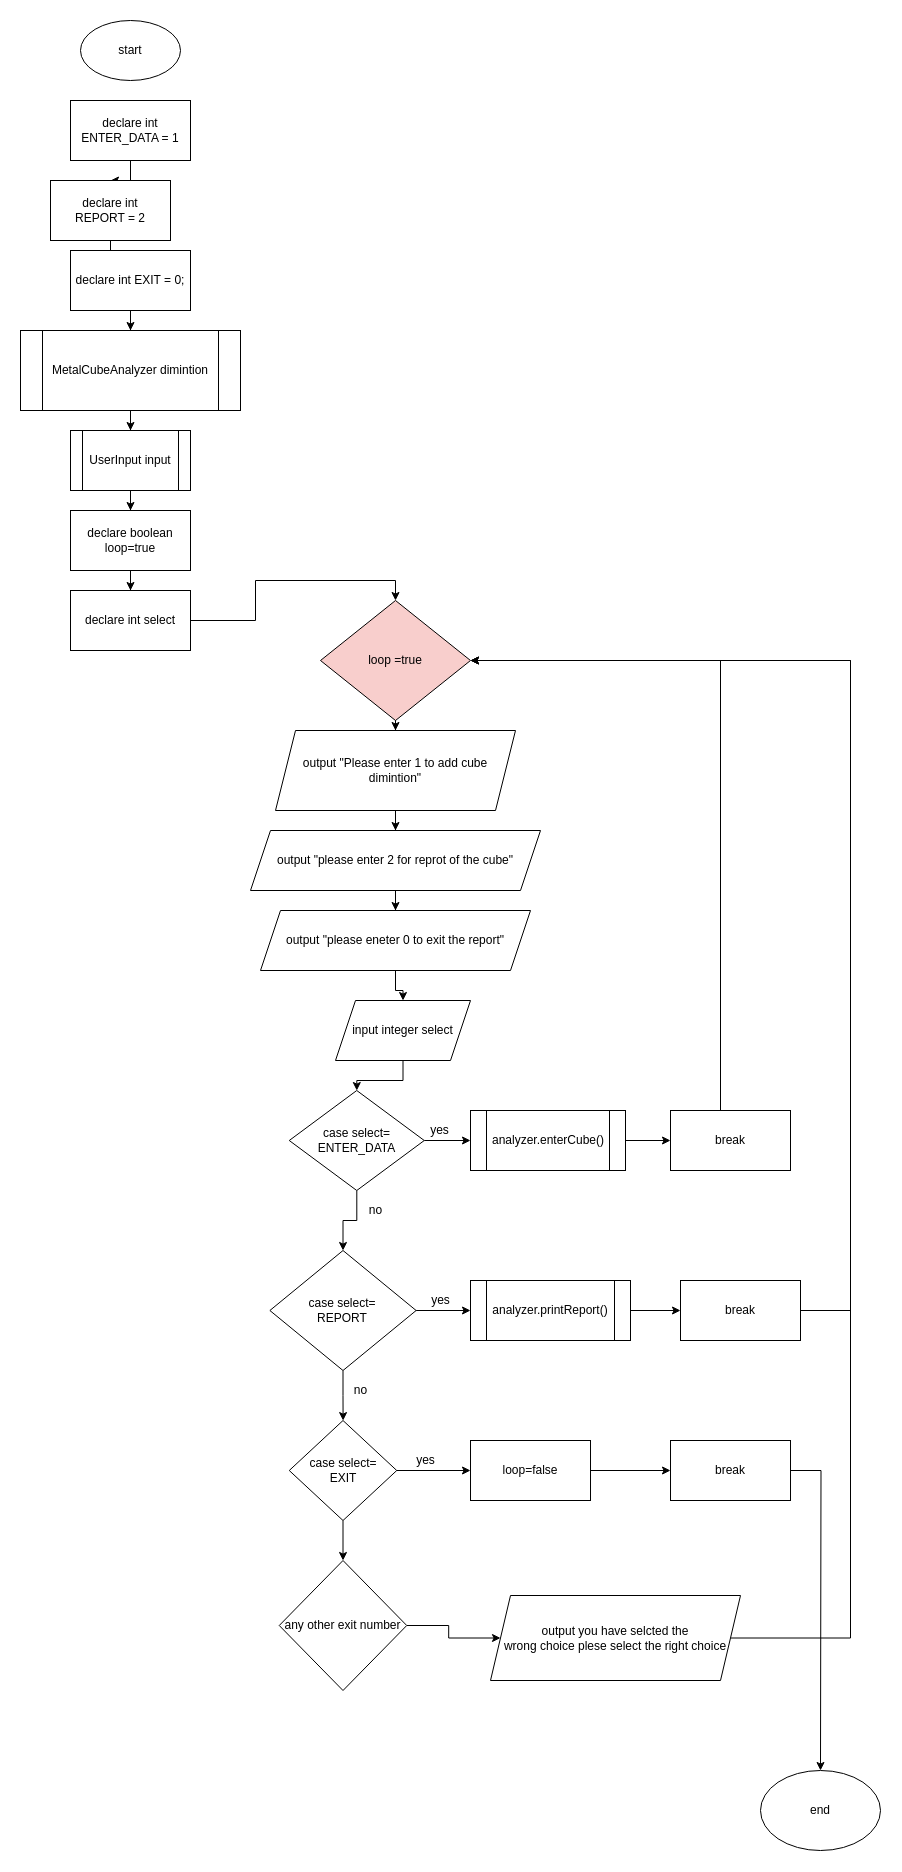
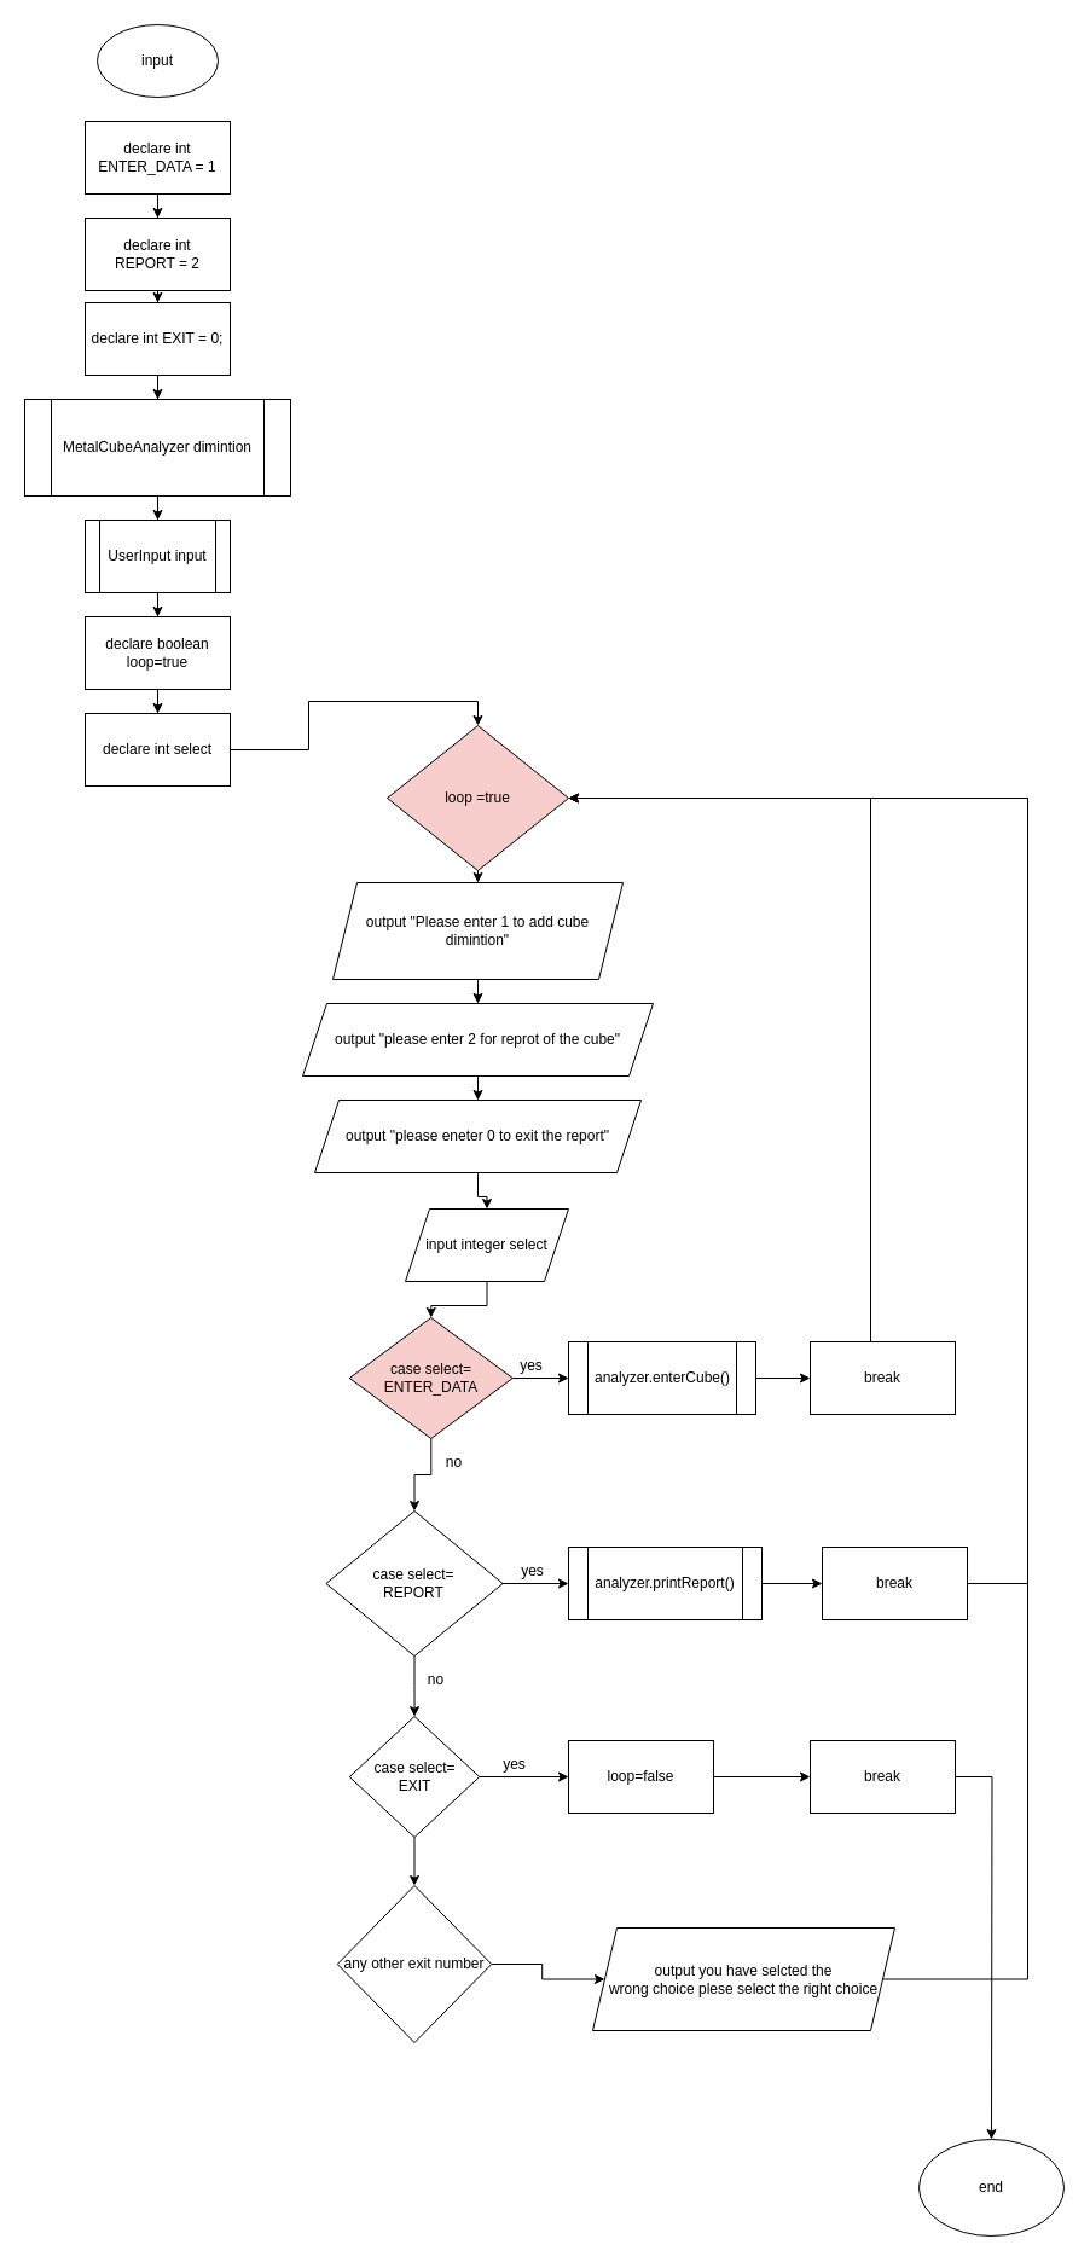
  <mxCell id="0" />
  <mxCell id="1" parent="0" />
- <mxCell id="2" value="start" style="ellipse;whiteSpace=wrap;html=1;" vertex="1" parent="1"><mxGeometry x="80" y="20" width="100" height="60" as="geometry" /></mxCell>
+ <mxCell id="2" value="input" style="ellipse;whiteSpace=wrap;html=1;" vertex="1" parent="1"><mxGeometry x="80" y="20" width="100" height="60" as="geometry" /></mxCell>
  <mxCell id="3" value="" style="edgeStyle=orthogonalEdgeStyle;rounded=0;orthogonalLoop=1;jettySize=auto;html=1;" edge="1" parent="1" source="4" target="6"><mxGeometry relative="1" as="geometry" /></mxCell>
  <mxCell id="4" value="declare&amp;nbsp;int ENTER_DATA = 1" style="whiteSpace=wrap;html=1;" vertex="1" parent="1"><mxGeometry x="70" y="100" width="120" height="60" as="geometry" /></mxCell>
  <mxCell id="5" value="" style="edgeStyle=orthogonalEdgeStyle;rounded=0;orthogonalLoop=1;jettySize=auto;html=1;" edge="1" parent="1" source="6" target="8"><mxGeometry relative="1" as="geometry" /></mxCell>
- <mxCell id="6" value="declare int &lt;br&gt;REPORT = 2" style="whiteSpace=wrap;html=1;" vertex="1" parent="1"><mxGeometry x="50" y="180" width="120" height="60" as="geometry" /></mxCell>
+ <mxCell id="6" value="declare int &lt;br&gt;REPORT = 2" style="whiteSpace=wrap;html=1;" vertex="1" parent="1"><mxGeometry x="70" y="180" width="120" height="60" as="geometry" /></mxCell>
  <mxCell id="7" value="" style="edgeStyle=orthogonalEdgeStyle;rounded=0;orthogonalLoop=1;jettySize=auto;html=1;" edge="1" parent="1" source="8" target="10"><mxGeometry relative="1" as="geometry" /></mxCell>
  <mxCell id="8" value="declare&amp;nbsp;int EXIT = 0;" style="whiteSpace=wrap;html=1;" vertex="1" parent="1"><mxGeometry x="70" y="250" width="120" height="60" as="geometry" /></mxCell>
  <mxCell id="9" value="" style="edgeStyle=orthogonalEdgeStyle;rounded=0;orthogonalLoop=1;jettySize=auto;html=1;" edge="1" parent="1" source="10" target="12"><mxGeometry relative="1" as="geometry" /></mxCell>
  <mxCell id="10" value="MetalCubeAnalyzer&amp;nbsp;dimintion" style="shape=process;whiteSpace=wrap;html=1;backgroundOutline=1;" vertex="1" parent="1"><mxGeometry x="20" y="330" width="220" height="80" as="geometry" /></mxCell>
  <mxCell id="11" value="" style="edgeStyle=orthogonalEdgeStyle;rounded=0;orthogonalLoop=1;jettySize=auto;html=1;" edge="1" parent="1" source="12" target="14"><mxGeometry relative="1" as="geometry" /></mxCell>
  <mxCell id="12" value="UserInput input" style="shape=process;whiteSpace=wrap;html=1;backgroundOutline=1;" vertex="1" parent="1"><mxGeometry x="70" y="430" width="120" height="60" as="geometry" /></mxCell>
  <mxCell id="13" value="" style="edgeStyle=orthogonalEdgeStyle;rounded=0;orthogonalLoop=1;jettySize=auto;html=1;" edge="1" parent="1" source="14" target="24"><mxGeometry relative="1" as="geometry" /></mxCell>
  <mxCell id="14" value="declare&amp;nbsp;boolean loop=true" style="whiteSpace=wrap;html=1;" vertex="1" parent="1"><mxGeometry x="70" y="510" width="120" height="60" as="geometry" /></mxCell>
  <mxCell id="15" value="" style="edgeStyle=orthogonalEdgeStyle;rounded=0;orthogonalLoop=1;jettySize=auto;html=1;" edge="1" parent="1" source="16" target="18"><mxGeometry relative="1" as="geometry" /></mxCell>
  <mxCell id="16" value="loop =true" style="rhombus;whiteSpace=wrap;html=1;fillColor=#f8cecc;" vertex="1" parent="1"><mxGeometry x="320" y="600" width="150" height="120" as="geometry" /></mxCell>
  <mxCell id="17" value="" style="edgeStyle=orthogonalEdgeStyle;rounded=0;orthogonalLoop=1;jettySize=auto;html=1;" edge="1" parent="1" source="18" target="20"><mxGeometry relative="1" as="geometry" /></mxCell>
  <mxCell id="18" value="output &quot;Please enter 1 to add cube dimintion&quot;" style="shape=parallelogram;perimeter=parallelogramPerimeter;whiteSpace=wrap;html=1;fixedSize=1;" vertex="1" parent="1"><mxGeometry x="275" y="730" width="240" height="80" as="geometry" /></mxCell>
  <mxCell id="19" value="" style="edgeStyle=orthogonalEdgeStyle;rounded=0;orthogonalLoop=1;jettySize=auto;html=1;" edge="1" parent="1" source="20" target="22"><mxGeometry relative="1" as="geometry" /></mxCell>
  <mxCell id="20" value="output &quot;please enter 2 for reprot of the cube&quot;" style="shape=parallelogram;perimeter=parallelogramPerimeter;whiteSpace=wrap;html=1;fixedSize=1;" vertex="1" parent="1"><mxGeometry x="250" y="830" width="290" height="60" as="geometry" /></mxCell>
  <mxCell id="21" value="" style="edgeStyle=orthogonalEdgeStyle;rounded=0;orthogonalLoop=1;jettySize=auto;html=1;" edge="1" parent="1" source="22" target="26"><mxGeometry relative="1" as="geometry" /></mxCell>
  <mxCell id="22" value="output &quot;please eneter 0 to exit the report&quot;" style="shape=parallelogram;perimeter=parallelogramPerimeter;whiteSpace=wrap;html=1;fixedSize=1;" vertex="1" parent="1"><mxGeometry x="260" y="910" width="270" height="60" as="geometry" /></mxCell>
  <mxCell id="23" style="edgeStyle=orthogonalEdgeStyle;rounded=0;orthogonalLoop=1;jettySize=auto;html=1;entryX=0.5;entryY=0;entryDx=0;entryDy=0;" edge="1" parent="1" source="24" target="16"><mxGeometry relative="1" as="geometry"><mxPoint x="385" y="670" as="targetPoint" /></mxGeometry></mxCell>
  <mxCell id="24" value="declare&amp;nbsp;int select" style="whiteSpace=wrap;html=1;" vertex="1" parent="1"><mxGeometry x="70" y="590" width="120" height="60" as="geometry" /></mxCell>
  <mxCell id="25" value="" style="edgeStyle=orthogonalEdgeStyle;rounded=0;orthogonalLoop=1;jettySize=auto;html=1;" edge="1" parent="1" source="26" target="29"><mxGeometry relative="1" as="geometry" /></mxCell>
  <mxCell id="26" value="input integer select" style="shape=parallelogram;perimeter=parallelogramPerimeter;whiteSpace=wrap;html=1;fixedSize=1;" vertex="1" parent="1"><mxGeometry x="335" y="1000" width="135" height="60" as="geometry" /></mxCell>
  <mxCell id="27" value="" style="edgeStyle=orthogonalEdgeStyle;rounded=0;orthogonalLoop=1;jettySize=auto;html=1;" edge="1" parent="1" source="29" target="36"><mxGeometry relative="1" as="geometry" /></mxCell>
  <mxCell id="28" value="" style="edgeStyle=orthogonalEdgeStyle;rounded=0;orthogonalLoop=1;jettySize=auto;html=1;" edge="1" parent="1" source="29" target="31"><mxGeometry relative="1" as="geometry" /></mxCell>
- <mxCell id="29" value="case select=&lt;br&gt;ENTER_DATA" style="rhombus;whiteSpace=wrap;html=1;" vertex="1" parent="1"><mxGeometry x="288.76" y="1090" width="135" height="100" as="geometry" /></mxCell>
+ <mxCell id="29" value="case select=&lt;br&gt;ENTER_DATA" style="rhombus;whiteSpace=wrap;html=1;fillColor=#f8cecc;" vertex="1" parent="1"><mxGeometry x="288.76" y="1090" width="135" height="100" as="geometry" /></mxCell>
  <mxCell id="30" value="" style="edgeStyle=orthogonalEdgeStyle;rounded=0;orthogonalLoop=1;jettySize=auto;html=1;" edge="1" parent="1" source="31" target="33"><mxGeometry relative="1" as="geometry" /></mxCell>
  <mxCell id="31" value="analyzer.enterCube()" style="shape=process;whiteSpace=wrap;html=1;backgroundOutline=1;" vertex="1" parent="1"><mxGeometry x="470" y="1110" width="155" height="60" as="geometry" /></mxCell>
  <mxCell id="32" style="edgeStyle=orthogonalEdgeStyle;rounded=0;orthogonalLoop=1;jettySize=auto;html=1;entryX=1;entryY=0.5;entryDx=0;entryDy=0;" edge="1" parent="1" source="33" target="16"><mxGeometry relative="1" as="geometry"><Array as="points"><mxPoint x="720" y="660" /></Array></mxGeometry></mxCell>
  <mxCell id="33" value="break" style="whiteSpace=wrap;html=1;" vertex="1" parent="1"><mxGeometry x="670" y="1110" width="120" height="60" as="geometry" /></mxCell>
  <mxCell id="34" value="" style="edgeStyle=orthogonalEdgeStyle;rounded=0;orthogonalLoop=1;jettySize=auto;html=1;" edge="1" parent="1" source="36" target="39"><mxGeometry relative="1" as="geometry" /></mxCell>
  <mxCell id="35" value="" style="edgeStyle=orthogonalEdgeStyle;rounded=0;orthogonalLoop=1;jettySize=auto;html=1;" edge="1" parent="1" source="36" target="46"><mxGeometry relative="1" as="geometry" /></mxCell>
  <mxCell id="36" value="case select=&lt;br&gt;REPORT" style="rhombus;whiteSpace=wrap;html=1;" vertex="1" parent="1"><mxGeometry x="269.38" y="1250" width="146.25" height="120" as="geometry" /></mxCell>
  <mxCell id="37" value="no" style="text;html=1;align=center;verticalAlign=middle;resizable=0;points=[];autosize=1;" vertex="1" parent="1"><mxGeometry x="360" y="1200" width="30" height="20" as="geometry" /></mxCell>
  <mxCell id="38" value="" style="edgeStyle=orthogonalEdgeStyle;rounded=0;orthogonalLoop=1;jettySize=auto;html=1;" edge="1" parent="1" source="39" target="43"><mxGeometry relative="1" as="geometry" /></mxCell>
  <mxCell id="39" value="analyzer.printReport()" style="shape=process;whiteSpace=wrap;html=1;backgroundOutline=1;" vertex="1" parent="1"><mxGeometry x="470" y="1280" width="160" height="60" as="geometry" /></mxCell>
  <mxCell id="40" value="yes" style="text;html=1;align=center;verticalAlign=middle;resizable=0;points=[];autosize=1;" vertex="1" parent="1"><mxGeometry x="425" y="1290" width="30" height="20" as="geometry" /></mxCell>
  <mxCell id="41" value="yes" style="text;html=1;align=center;verticalAlign=middle;resizable=0;points=[];autosize=1;" vertex="1" parent="1"><mxGeometry x="423.76" y="1120" width="30" height="20" as="geometry" /></mxCell>
  <mxCell id="42" style="edgeStyle=orthogonalEdgeStyle;rounded=0;orthogonalLoop=1;jettySize=auto;html=1;exitX=1;exitY=0.5;exitDx=0;exitDy=0;" edge="1" parent="1" source="43"><mxGeometry relative="1" as="geometry"><mxPoint x="470" y="660" as="targetPoint" /><Array as="points"><mxPoint x="850" y="1310" /><mxPoint x="850" y="660" /></Array></mxGeometry></mxCell>
  <mxCell id="43" value="&lt;span&gt;break&lt;/span&gt;" style="whiteSpace=wrap;html=1;" vertex="1" parent="1"><mxGeometry x="680" y="1280" width="120" height="60" as="geometry" /></mxCell>
  <mxCell id="44" value="" style="edgeStyle=orthogonalEdgeStyle;rounded=0;orthogonalLoop=1;jettySize=auto;html=1;" edge="1" parent="1" source="46" target="49"><mxGeometry relative="1" as="geometry" /></mxCell>
  <mxCell id="45" value="" style="edgeStyle=orthogonalEdgeStyle;rounded=0;orthogonalLoop=1;jettySize=auto;html=1;" edge="1" parent="1" source="46" target="54"><mxGeometry relative="1" as="geometry" /></mxCell>
  <mxCell id="46" value="&lt;span&gt;case select=&lt;/span&gt;&lt;br&gt;EXIT" style="rhombus;whiteSpace=wrap;html=1;" vertex="1" parent="1"><mxGeometry x="288.76" y="1420" width="107.5" height="100" as="geometry" /></mxCell>
  <mxCell id="47" value="no" style="text;html=1;align=center;verticalAlign=middle;resizable=0;points=[];autosize=1;" vertex="1" parent="1"><mxGeometry x="345" y="1380" width="30" height="20" as="geometry" /></mxCell>
  <mxCell id="48" value="" style="edgeStyle=orthogonalEdgeStyle;rounded=0;orthogonalLoop=1;jettySize=auto;html=1;" edge="1" parent="1" source="49" target="51"><mxGeometry relative="1" as="geometry" /></mxCell>
  <mxCell id="49" value="loop=false" style="whiteSpace=wrap;html=1;" vertex="1" parent="1"><mxGeometry x="470.01" y="1440" width="120" height="60" as="geometry" /></mxCell>
  <mxCell id="50" style="edgeStyle=orthogonalEdgeStyle;rounded=0;orthogonalLoop=1;jettySize=auto;html=1;" edge="1" parent="1" source="51"><mxGeometry relative="1" as="geometry"><mxPoint x="820" y="1770" as="targetPoint" /></mxGeometry></mxCell>
  <mxCell id="51" value="&lt;span&gt;break&lt;/span&gt;" style="whiteSpace=wrap;html=1;" vertex="1" parent="1"><mxGeometry x="670.01" y="1440" width="120" height="60" as="geometry" /></mxCell>
  <mxCell id="52" value="yes" style="text;html=1;align=center;verticalAlign=middle;resizable=0;points=[];autosize=1;" vertex="1" parent="1"><mxGeometry x="410" y="1450" width="30" height="20" as="geometry" /></mxCell>
  <mxCell id="53" value="" style="edgeStyle=orthogonalEdgeStyle;rounded=0;orthogonalLoop=1;jettySize=auto;html=1;" edge="1" parent="1" source="54" target="56"><mxGeometry relative="1" as="geometry" /></mxCell>
  <mxCell id="54" value="any other exit number" style="rhombus;whiteSpace=wrap;html=1;" vertex="1" parent="1"><mxGeometry x="278.76" y="1560" width="127.49" height="130" as="geometry" /></mxCell>
  <mxCell id="55" style="edgeStyle=orthogonalEdgeStyle;rounded=0;orthogonalLoop=1;jettySize=auto;html=1;exitX=1;exitY=0.5;exitDx=0;exitDy=0;entryX=1;entryY=0.5;entryDx=0;entryDy=0;" edge="1" parent="1" source="56" target="16"><mxGeometry relative="1" as="geometry"><mxPoint x="480" y="660" as="targetPoint" /><Array as="points"><mxPoint x="850" y="1638" /><mxPoint x="850" y="660" /></Array></mxGeometry></mxCell>
  <mxCell id="56" value="output&amp;nbsp;you have selcted the &lt;br&gt;wrong choice plese select the right choice" style="shape=parallelogram;perimeter=parallelogramPerimeter;whiteSpace=wrap;html=1;fixedSize=1;" vertex="1" parent="1"><mxGeometry x="490" y="1595" width="250" height="85" as="geometry" /></mxCell>
  <mxCell id="57" value="end" style="ellipse;whiteSpace=wrap;html=1;" vertex="1" parent="1"><mxGeometry x="760" y="1770" width="120" height="80" as="geometry" /></mxCell>
